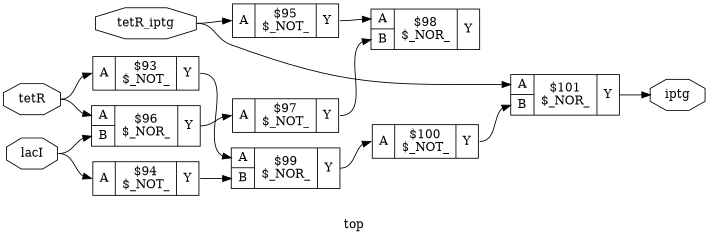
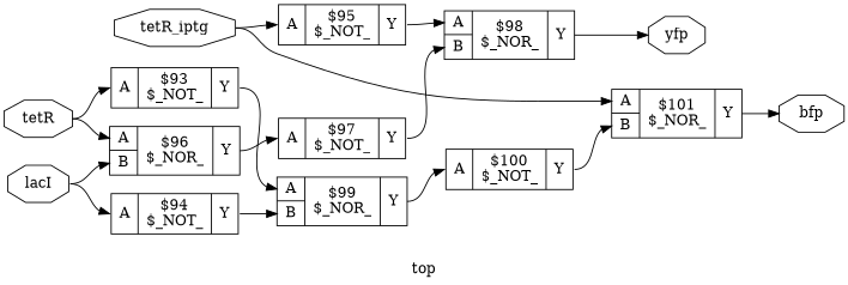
  digraph {
    label=top
    rankdir=LR
    remincross=true
    node [shape=record]
    edge [color=black fontcolor=black headport="p13:w" tailport="p14:e"]
    n1 [color=black fontcolor=black label=tetR_iptg shape=octagon]
    n2 [label="{{<p13> A|<p16> B}|$101\n$_NOR_|{<p14> Y}}"]
    n3 [label="{{<p13> A}|$95\n$_NOT_|{<p14> Y}}"]
-   n4 [color=black fontcolor=black label=iptg shape=octagon]
+   n4 [color=black fontcolor=black label=bfp shape=octagon]
    n5 [label="{{<p13> A|<p16> B}|$98\n$_NOR_|{<p14> Y}}"]
    n6 [color=black fontcolor=black label=lacI shape=octagon]
    n7 [label="{{<p13> A}|$94\n$_NOT_|{<p14> Y}}"]
    n8 [label="{{<p13> A|<p16> B}|$96\n$_NOR_|{<p14> Y}}"]
    n9 [label="{{<p13> A|<p16> B}|$99\n$_NOR_|{<p14> Y}}"]
    n10 [label="{{<p13> A}|$97\n$_NOT_|{<p14> Y}}"]
    n11 [color=black fontcolor=black label=tetR shape=octagon]
    n12 [label="{{<p13> A}|$93\n$_NOT_|{<p14> Y}}"]
+   n13 [color=black fontcolor=black label=yfp shape=octagon]
    n14 [label="{{<p13> A}|$100\n$_NOT_|{<p14> Y}}"]
    n1 -> n2 [tailport=e]
    n1 -> n3 [tailport=e]
    n2 -> n4 [headport=w]
    n3 -> n5
+   n5 -> n13 [headport=w]
    n6 -> n7 [tailport=e]
    n6 -> n8 [headport="p16:w" tailport=e]
    n7 -> n9 [headport="p16:w"]
    n8 -> n10
    n9 -> n14
    n10 -> n5 [headport="p16:w"]
    n11 -> n8 [tailport=e]
    n11 -> n12 [tailport=e]
    n12 -> n9
    n14 -> n2 [headport="p16:w"]
  }
